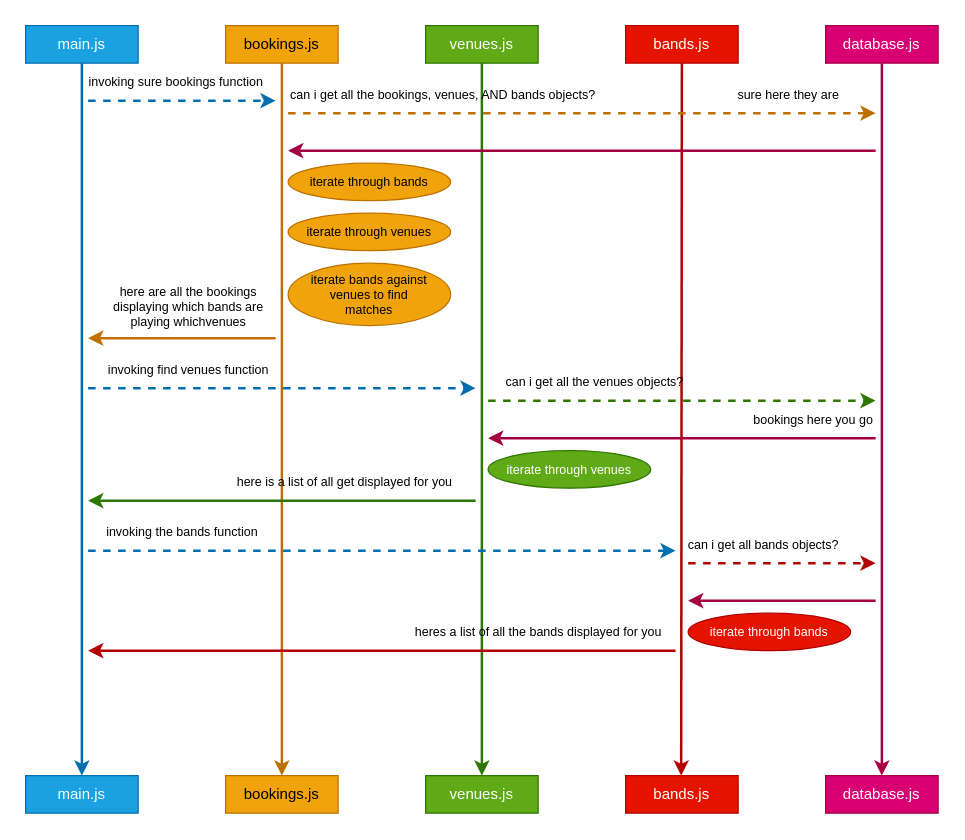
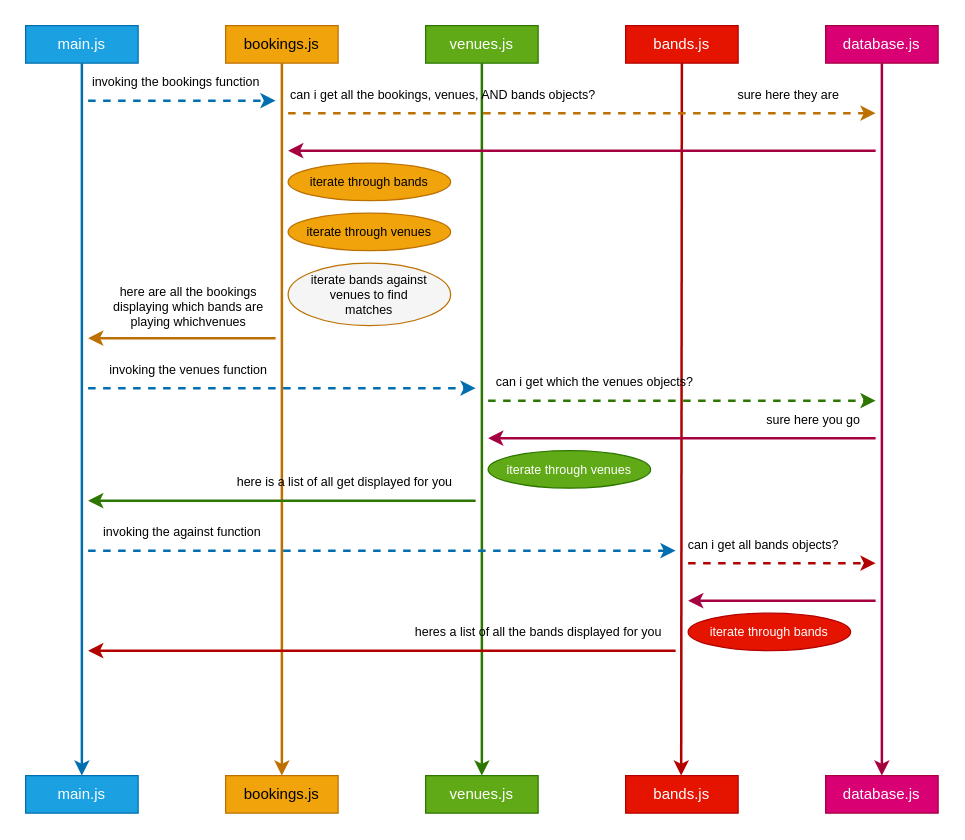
  <mxCell id="0" />
  <mxCell id="1" parent="0" />
  <mxCell id="2" value="main.js" style="whiteSpace=wrap;html=1;fillColor=#1ba1e2;fontColor=#ffffff;strokeColor=#006EAF;" vertex="1" parent="1"><mxGeometry x="20" y="20" width="90" height="30" as="geometry" /></mxCell>
  <mxCell id="3" value="bookings.js" style="whiteSpace=wrap;html=1;fillColor=#f0a30a;fontColor=#000000;strokeColor=#BD7000;" vertex="1" parent="1"><mxGeometry x="180" y="20" width="90" height="30" as="geometry" /></mxCell>
  <mxCell id="4" value="venues.js" style="whiteSpace=wrap;html=1;fillColor=#60a917;fontColor=#ffffff;strokeColor=#2D7600;" vertex="1" parent="1"><mxGeometry x="340" y="20" width="90" height="30" as="geometry" /></mxCell>
  <mxCell id="5" value="bands.js" style="whiteSpace=wrap;html=1;fillColor=#e51400;fontColor=#ffffff;strokeColor=#B20000;" vertex="1" parent="1"><mxGeometry x="500" y="20" width="90" height="30" as="geometry" /></mxCell>
  <mxCell id="6" value="database.js" style="whiteSpace=wrap;html=1;fillColor=#d80073;fontColor=#ffffff;strokeColor=#A50040;" vertex="1" parent="1"><mxGeometry x="660" y="20" width="90" height="30" as="geometry" /></mxCell>
  <mxCell id="7" value="main.js" style="whiteSpace=wrap;html=1;fillColor=#1ba1e2;fontColor=#ffffff;strokeColor=#006EAF;" vertex="1" parent="1"><mxGeometry x="20" y="620" width="90" height="30" as="geometry" /></mxCell>
  <mxCell id="8" value="bookings.js" style="whiteSpace=wrap;html=1;fillColor=#f0a30a;fontColor=#000000;strokeColor=#BD7000;" vertex="1" parent="1"><mxGeometry x="180" y="620" width="90" height="30" as="geometry" /></mxCell>
  <mxCell id="9" value="venues.js" style="whiteSpace=wrap;html=1;fillColor=#60a917;fontColor=#ffffff;strokeColor=#2D7600;" vertex="1" parent="1"><mxGeometry x="340" y="620" width="90" height="30" as="geometry" /></mxCell>
  <mxCell id="10" value="bands.js" style="whiteSpace=wrap;html=1;fillColor=#e51400;fontColor=#ffffff;strokeColor=#B20000;" vertex="1" parent="1"><mxGeometry x="500" y="620" width="90" height="30" as="geometry" /></mxCell>
  <mxCell id="11" value="database.js" style="whiteSpace=wrap;html=1;fillColor=#d80073;fontColor=#ffffff;strokeColor=#A50040;" vertex="1" parent="1"><mxGeometry x="660" y="620" width="90" height="30" as="geometry" /></mxCell>
  <mxCell id="12" value="" style="edgeStyle=none;orthogonalLoop=1;jettySize=auto;html=1;strokeWidth=2;fillColor=#1ba1e2;strokeColor=#006EAF;entryX=0.5;entryY=0;entryDx=0;entryDy=0;entryPerimeter=0;" edge="1" parent="1" source="2" target="7"><mxGeometry width="80" relative="1" as="geometry"><mxPoint x="65" y="120" as="sourcePoint" /><mxPoint x="65" y="610" as="targetPoint" /><Array as="points" /></mxGeometry></mxCell>
  <mxCell id="13" value="" style="edgeStyle=none;orthogonalLoop=1;jettySize=auto;html=1;strokeWidth=2;fillColor=#f0a30a;strokeColor=#BD7000;entryX=0.5;entryY=0;entryDx=0;entryDy=0;" edge="1" parent="1" source="3" target="8"><mxGeometry width="80" relative="1" as="geometry"><mxPoint x="224.5" y="50" as="sourcePoint" /><mxPoint x="224.5" y="610" as="targetPoint" /><Array as="points" /></mxGeometry></mxCell>
  <mxCell id="14" value="" style="edgeStyle=none;orthogonalLoop=1;jettySize=auto;html=1;strokeWidth=2;fillColor=#60a917;strokeColor=#2D7600;entryX=0.5;entryY=0;entryDx=0;entryDy=0;" edge="1" parent="1" source="4" target="9"><mxGeometry width="80" relative="1" as="geometry"><mxPoint x="384.5" y="50" as="sourcePoint" /><mxPoint x="384.5" y="610" as="targetPoint" /><Array as="points" /></mxGeometry></mxCell>
  <mxCell id="15" value="" style="edgeStyle=none;orthogonalLoop=1;jettySize=auto;html=1;strokeWidth=2;fillColor=#e51400;strokeColor=#B20000;entryX=0.494;entryY=0;entryDx=0;entryDy=0;entryPerimeter=0;" edge="1" parent="1" source="5" target="10"><mxGeometry width="80" relative="1" as="geometry"><mxPoint x="544.5" y="50" as="sourcePoint" /><mxPoint x="544.5" y="610" as="targetPoint" /><Array as="points" /></mxGeometry></mxCell>
  <mxCell id="16" value="" style="edgeStyle=none;orthogonalLoop=1;jettySize=auto;html=1;strokeWidth=2;fillColor=#d80073;strokeColor=#A50040;entryX=0.5;entryY=0;entryDx=0;entryDy=0;" edge="1" parent="1" source="6" target="11"><mxGeometry width="80" relative="1" as="geometry"><mxPoint x="704.5" y="50" as="sourcePoint" /><mxPoint x="704.5" y="610" as="targetPoint" /><Array as="points" /></mxGeometry></mxCell>
  <mxCell id="17" value="" style="edgeStyle=none;orthogonalLoop=1;jettySize=auto;html=1;strokeWidth=2;dashed=1;fillColor=#1ba1e2;strokeColor=#006EAF;" edge="1" parent="1"><mxGeometry width="80" relative="1" as="geometry"><mxPoint x="70" y="80" as="sourcePoint" /><mxPoint x="220" y="80" as="targetPoint" /><Array as="points"><mxPoint x="110" y="80" /><mxPoint x="140" y="80" /></Array></mxGeometry></mxCell>
- <mxCell id="18" value="&lt;font style=&quot;font-size: 10px;&quot;&gt;invoking sure bookings function&lt;/font&gt;" style="text;html=1;align=center;verticalAlign=middle;resizable=0;points=[];autosize=1;strokeColor=none;fillColor=none;" vertex="1" parent="1"><mxGeometry x="60" y="50" width="160" height="30" as="geometry" /></mxCell>
+ <mxCell id="18" value="&lt;font style=&quot;font-size: 10px;&quot;&gt;invoking the bookings function&lt;/font&gt;" style="text;html=1;align=center;verticalAlign=middle;resizable=0;points=[];autosize=1;strokeColor=none;fillColor=none;" vertex="1" parent="1"><mxGeometry x="60" y="50" width="160" height="30" as="geometry" /></mxCell>
  <mxCell id="19" value="" style="edgeStyle=none;orthogonalLoop=1;jettySize=auto;html=1;dashed=1;strokeWidth=2;fontSize=10;fillColor=#f0a30a;strokeColor=#BD7000;" edge="1" parent="1"><mxGeometry width="80" relative="1" as="geometry"><mxPoint x="230" y="90" as="sourcePoint" /><mxPoint x="700" y="90" as="targetPoint" /><Array as="points" /></mxGeometry></mxCell>
  <mxCell id="20" value="can i get all the bookings, venues, AND bands objects?&amp;nbsp;" style="text;html=1;align=center;verticalAlign=middle;resizable=0;points=[];autosize=1;strokeColor=none;fillColor=none;fontSize=10;" vertex="1" parent="1"><mxGeometry x="220" y="60" width="270" height="30" as="geometry" /></mxCell>
  <mxCell id="21" value="" style="edgeStyle=none;orthogonalLoop=1;jettySize=auto;html=1;strokeWidth=2;fontSize=10;fillColor=#d80073;strokeColor=#A50040;" edge="1" parent="1"><mxGeometry width="80" relative="1" as="geometry"><mxPoint x="700" y="120" as="sourcePoint" /><mxPoint x="230" y="120" as="targetPoint" /><Array as="points" /></mxGeometry></mxCell>
  <mxCell id="22" value="sure here they are" style="text;html=1;align=center;verticalAlign=middle;resizable=0;points=[];autosize=1;strokeColor=none;fillColor=none;fontSize=10;" vertex="1" parent="1"><mxGeometry x="580" y="60" width="100" height="30" as="geometry" /></mxCell>
  <mxCell id="23" value="iterate through bands" style="ellipse;whiteSpace=wrap;html=1;fontSize=10;fillColor=#f0a30a;fontColor=#000000;strokeColor=#BD7000;" vertex="1" parent="1"><mxGeometry x="230" y="130" width="130" height="30" as="geometry" /></mxCell>
  <mxCell id="24" value="iterate through venues" style="ellipse;whiteSpace=wrap;html=1;fontSize=10;fillColor=#f0a30a;fontColor=#000000;strokeColor=#BD7000;" vertex="1" parent="1"><mxGeometry x="230" y="170" width="130" height="30" as="geometry" /></mxCell>
- <mxCell id="25" value="iterate bands against&lt;br&gt;venues to find&lt;br&gt;matches" style="ellipse;whiteSpace=wrap;html=1;fontSize=10;fillColor=#f0a30a;fontColor=#000000;strokeColor=#BD7000;" vertex="1" parent="1"><mxGeometry x="230" y="210" width="130" height="50" as="geometry" /></mxCell>
+ <mxCell id="25" value="iterate bands against&lt;br&gt;venues to find&lt;br&gt;matches" style="ellipse;whiteSpace=wrap;html=1;fontSize=10;fillColor=#f5f5f5;fontColor=#000000;strokeColor=#BD7000;" vertex="1" parent="1"><mxGeometry x="230" y="210" width="130" height="50" as="geometry" /></mxCell>
  <mxCell id="26" value="" style="edgeStyle=none;orthogonalLoop=1;jettySize=auto;html=1;strokeWidth=2;fontSize=10;fillColor=#f0a30a;strokeColor=#BD7000;" edge="1" parent="1"><mxGeometry width="80" relative="1" as="geometry"><mxPoint x="220" y="270" as="sourcePoint" /><mxPoint x="70" y="270" as="targetPoint" /><Array as="points" /></mxGeometry></mxCell>
  <mxCell id="27" value="here are all the bookings &lt;br&gt;displaying which bands are&lt;br&gt;playing whichvenues" style="text;html=1;align=center;verticalAlign=middle;resizable=0;points=[];autosize=1;strokeColor=none;fillColor=none;fontSize=10;" vertex="1" parent="1"><mxGeometry x="80" y="220" width="140" height="50" as="geometry" /></mxCell>
  <mxCell id="28" value="" style="edgeStyle=none;orthogonalLoop=1;jettySize=auto;html=1;strokeWidth=2;fontSize=10;dashed=1;fillColor=#1ba1e2;strokeColor=#006EAF;" edge="1" parent="1"><mxGeometry width="80" relative="1" as="geometry"><mxPoint x="70" y="310" as="sourcePoint" /><mxPoint x="380" y="310" as="targetPoint" /><Array as="points" /></mxGeometry></mxCell>
- <mxCell id="29" value="invoking find venues function" style="text;html=1;align=center;verticalAlign=middle;resizable=0;points=[];autosize=1;strokeColor=none;fillColor=none;fontSize=10;" vertex="1" parent="1"><mxGeometry x="75" y="280" width="150" height="30" as="geometry" /></mxCell>
+ <mxCell id="29" value="invoking the venues function" style="text;html=1;align=center;verticalAlign=middle;resizable=0;points=[];autosize=1;strokeColor=none;fillColor=none;fontSize=10;" vertex="1" parent="1"><mxGeometry x="75" y="280" width="150" height="30" as="geometry" /></mxCell>
  <mxCell id="30" value="" style="edgeStyle=none;orthogonalLoop=1;jettySize=auto;html=1;dashed=1;strokeWidth=2;fontSize=10;fillColor=#60a917;strokeColor=#2D7600;" edge="1" parent="1"><mxGeometry width="80" relative="1" as="geometry"><mxPoint x="390" y="320" as="sourcePoint" /><mxPoint x="700" y="320" as="targetPoint" /><Array as="points" /></mxGeometry></mxCell>
- <mxCell id="31" value="can i get all the venues objects?" style="text;html=1;align=center;verticalAlign=middle;resizable=0;points=[];autosize=1;strokeColor=none;fillColor=none;fontSize=10;" vertex="1" parent="1"><mxGeometry x="390" y="290" width="170" height="30" as="geometry" /></mxCell>
+ <mxCell id="31" value="can i get which the venues objects?" style="text;html=1;align=center;verticalAlign=middle;resizable=0;points=[];autosize=1;strokeColor=none;fillColor=none;fontSize=10;" vertex="1" parent="1"><mxGeometry x="390" y="290" width="170" height="30" as="geometry" /></mxCell>
  <mxCell id="32" value="" style="edgeStyle=none;orthogonalLoop=1;jettySize=auto;html=1;strokeWidth=2;fontSize=10;fillColor=#d80073;strokeColor=#A50040;" edge="1" parent="1"><mxGeometry width="80" relative="1" as="geometry"><mxPoint x="700" y="350" as="sourcePoint" /><mxPoint x="390" y="350" as="targetPoint" /><Array as="points" /></mxGeometry></mxCell>
- <mxCell id="33" value="bookings here you go" style="text;html=1;align=center;verticalAlign=middle;resizable=0;points=[];autosize=1;strokeColor=none;fillColor=none;fontSize=10;" vertex="1" parent="1"><mxGeometry x="600" y="320" width="100" height="30" as="geometry" /></mxCell>
+ <mxCell id="33" value="sure here you go" style="text;html=1;align=center;verticalAlign=middle;resizable=0;points=[];autosize=1;strokeColor=none;fillColor=none;fontSize=10;" vertex="1" parent="1"><mxGeometry x="600" y="320" width="100" height="30" as="geometry" /></mxCell>
  <mxCell id="34" value="iterate through venues" style="ellipse;whiteSpace=wrap;html=1;fontSize=10;fillColor=#60a917;fontColor=#ffffff;strokeColor=#2D7600;" vertex="1" parent="1"><mxGeometry x="390" y="360" width="130" height="30" as="geometry" /></mxCell>
  <mxCell id="35" value="" style="edgeStyle=none;orthogonalLoop=1;jettySize=auto;html=1;strokeWidth=2;fontSize=10;fillColor=#60a917;strokeColor=#2D7600;" edge="1" parent="1"><mxGeometry width="80" relative="1" as="geometry"><mxPoint x="380" y="400" as="sourcePoint" /><mxPoint x="70" y="400" as="targetPoint" /><Array as="points" /></mxGeometry></mxCell>
  <mxCell id="36" value="here is a list of all get displayed for you" style="text;html=1;align=center;verticalAlign=middle;resizable=0;points=[];autosize=1;strokeColor=none;fillColor=none;fontSize=10;" vertex="1" parent="1"><mxGeometry x="170" y="370" width="210" height="30" as="geometry" /></mxCell>
  <mxCell id="37" value="" style="edgeStyle=none;orthogonalLoop=1;jettySize=auto;html=1;strokeWidth=2;fontSize=10;dashed=1;fillColor=#1ba1e2;strokeColor=#006EAF;" edge="1" parent="1"><mxGeometry width="80" relative="1" as="geometry"><mxPoint x="70" y="440" as="sourcePoint" /><mxPoint x="540" y="440" as="targetPoint" /><Array as="points" /></mxGeometry></mxCell>
- <mxCell id="38" value="invoking the bands function" style="text;html=1;align=center;verticalAlign=middle;resizable=0;points=[];autosize=1;strokeColor=none;fillColor=none;fontSize=10;" vertex="1" parent="1"><mxGeometry x="75" y="410" width="140" height="30" as="geometry" /></mxCell>
+ <mxCell id="38" value="invoking the against function" style="text;html=1;align=center;verticalAlign=middle;resizable=0;points=[];autosize=1;strokeColor=none;fillColor=none;fontSize=10;" vertex="1" parent="1"><mxGeometry x="75" y="410" width="140" height="30" as="geometry" /></mxCell>
  <mxCell id="39" value="" style="edgeStyle=none;orthogonalLoop=1;jettySize=auto;html=1;dashed=1;strokeWidth=2;fontSize=10;fillColor=#e51400;strokeColor=#B20000;" edge="1" parent="1"><mxGeometry width="80" relative="1" as="geometry"><mxPoint x="550" y="450" as="sourcePoint" /><mxPoint x="700" y="450" as="targetPoint" /><Array as="points" /></mxGeometry></mxCell>
  <mxCell id="40" value="can i get all bands objects?" style="text;html=1;align=center;verticalAlign=middle;resizable=0;points=[];autosize=1;strokeColor=none;fillColor=none;fontSize=10;" vertex="1" parent="1"><mxGeometry x="540" y="420" width="140" height="30" as="geometry" /></mxCell>
  <mxCell id="41" value="" style="edgeStyle=none;orthogonalLoop=1;jettySize=auto;html=1;strokeWidth=2;fontSize=10;fillColor=#d80073;strokeColor=#A50040;" edge="1" parent="1"><mxGeometry width="80" relative="1" as="geometry"><mxPoint x="700" y="480" as="sourcePoint" /><mxPoint x="550" y="480" as="targetPoint" /><Array as="points" /></mxGeometry></mxCell>
  <mxCell id="42" value="iterate through bands" style="ellipse;whiteSpace=wrap;html=1;fontSize=10;fillColor=#e51400;fontColor=#ffffff;strokeColor=#B20000;" vertex="1" parent="1"><mxGeometry x="550" y="490" width="130" height="30" as="geometry" /></mxCell>
  <mxCell id="43" value="" style="edgeStyle=none;orthogonalLoop=1;jettySize=auto;html=1;strokeWidth=2;fontSize=10;fillColor=#e51400;strokeColor=#B20000;" edge="1" parent="1"><mxGeometry width="80" relative="1" as="geometry"><mxPoint x="540" y="520" as="sourcePoint" /><mxPoint x="70" y="520" as="targetPoint" /><Array as="points" /></mxGeometry></mxCell>
  <mxCell id="44" value="heres a list of all the bands displayed for you" style="text;html=1;align=center;verticalAlign=middle;resizable=0;points=[];autosize=1;strokeColor=none;fillColor=none;fontSize=10;" vertex="1" parent="1"><mxGeometry x="320" y="490" width="220" height="30" as="geometry" /></mxCell>
